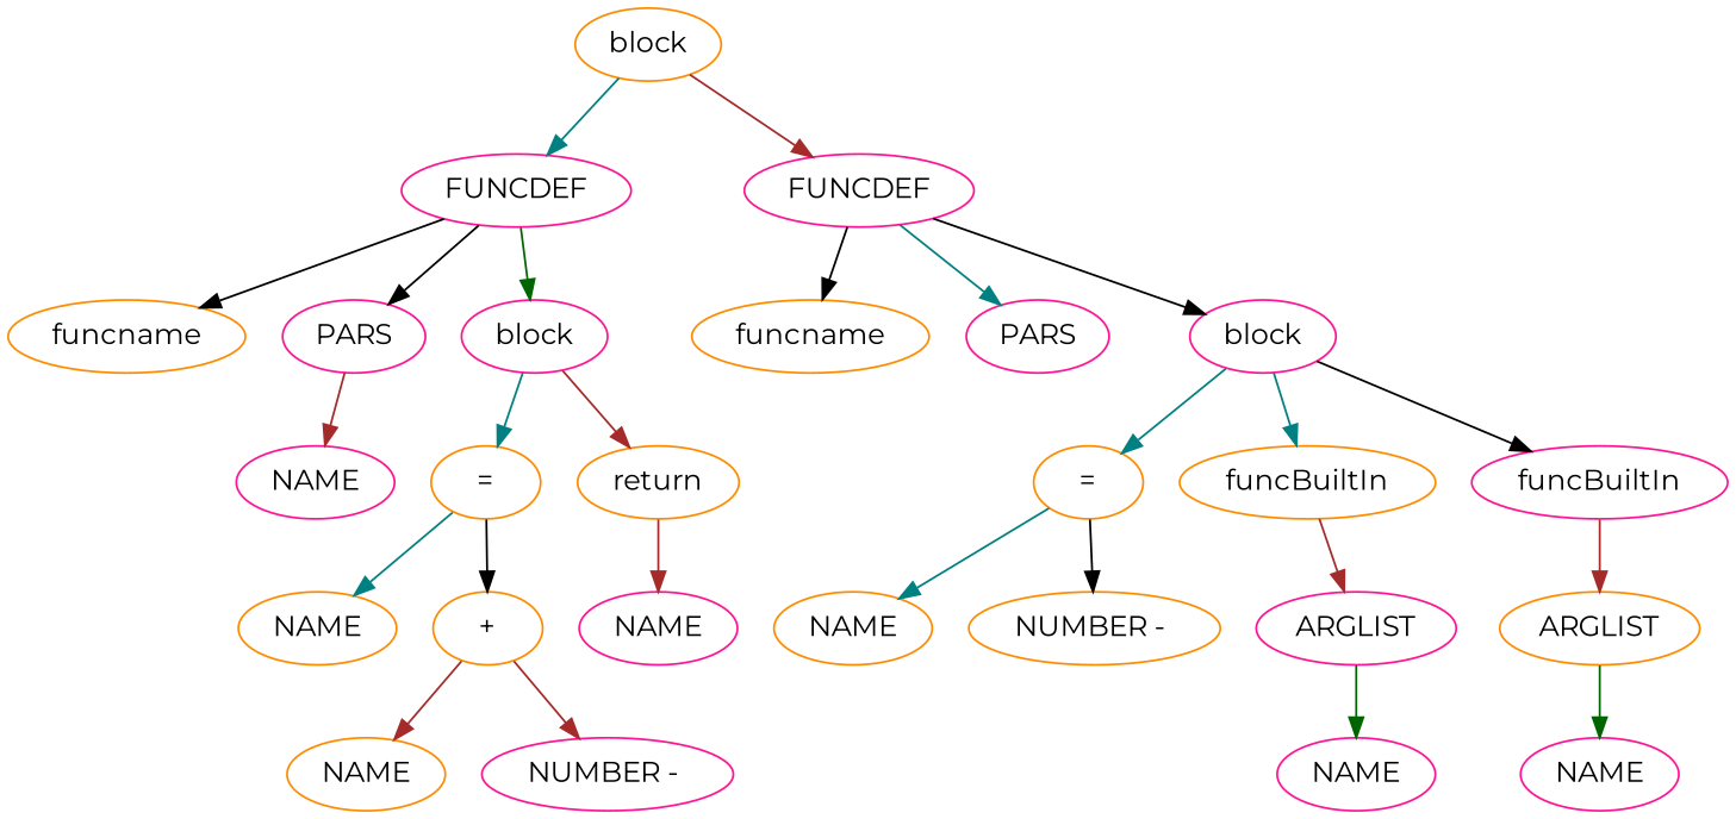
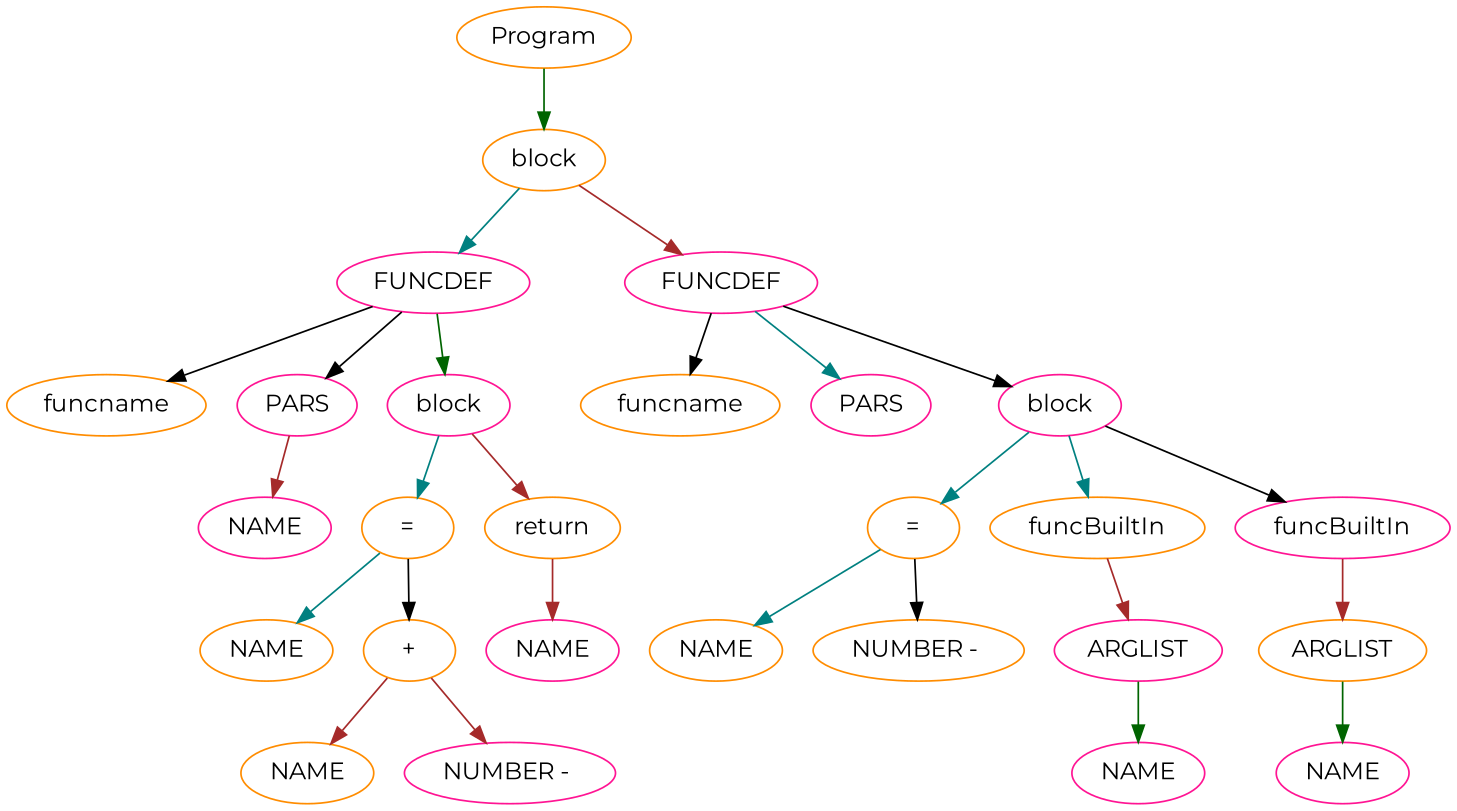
  digraph {
    ordering=out
    fontname=Montserrat
    node [color=darkorange fontname=Montserrat]
    edge [color=brown fontname=Montserrat]
+   n1 [label=Program]
    n2 [label=block]
    n3 [label=FUNCDEF color=deeppink]
    n4 [label=FUNCDEF color=deeppink]
    n5 [label=funcname]
    n6 [label=PARS color=deeppink]
    n7 [label=block color=deeppink]
    n8 [label=NAME color=deeppink]
    n9 [label="="]
    n10 [label=return]
    n11 [label=NAME]
    n12 [label="+"]
    n13 [label=NAME]
    n14 [label="NUMBER - " color=deeppink]
    n15 [label=NAME color=deeppink]
    n16 [label=funcname]
    n17 [label=PARS color=deeppink]
    n18 [label=block color=deeppink]
    n19 [label="="]
    n20 [label=funcBuiltIn]
    n21 [label=funcBuiltIn color=deeppink]
    n22 [label=NAME]
    n23 [label="NUMBER - "]
    n24 [label=ARGLIST color=deeppink]
    n25 [label=NAME color=deeppink]
    n26 [label=ARGLIST]
    n27 [label=NAME color=deeppink]
+   n1 -> n2 [color=darkgreen]
    n2 -> n3 [color=teal]
    n2 -> n4
    n3 -> n5 [color=black]
    n3 -> n6 [color=black]
    n3 -> n7 [color=darkgreen]
    n4 -> n16 [color=black]
    n4 -> n17 [color=teal]
    n4 -> n18 [color=black]
    n6 -> n8
    n7 -> n9 [color=teal]
    n7 -> n10
    n9 -> n11 [color=teal]
    n9 -> n12 [color=black]
    n10 -> n15
    n12 -> n13
    n12 -> n14
    n18 -> n19 [color=teal]
    n18 -> n20 [color=teal]
    n18 -> n21 [color=black]
    n19 -> n22 [color=teal]
    n19 -> n23 [color=black]
    n20 -> n24
    n21 -> n26
    n24 -> n25 [color=darkgreen]
    n26 -> n27 [color=darkgreen]
  }
